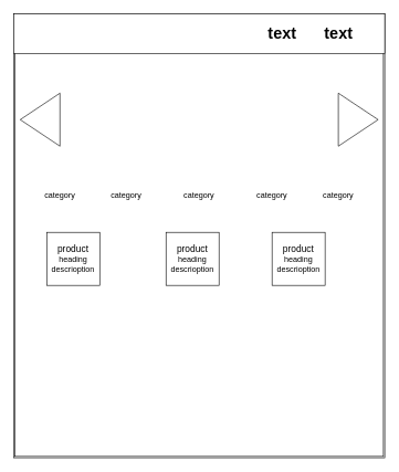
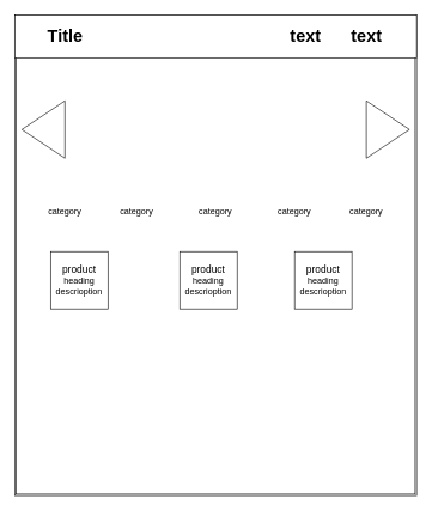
  <mxCell id="0" />
  <mxCell id="1" parent="0" />
  <mxCell id="2" value="" style="shape=ext;double=1;rounded=0;whiteSpace=wrap;html=1;" vertex="1" parent="1"><mxGeometry x="20" y="20" width="560" height="670" as="geometry" /></mxCell>
  <mxCell id="3" value="" style="rounded=0;whiteSpace=wrap;html=1;" vertex="1" parent="1"><mxGeometry x="20" y="20" width="560" height="60" as="geometry" /></mxCell>
+ <mxCell id="4" value="Title" style="text;strokeColor=none;fillColor=none;html=1;fontSize=24;fontStyle=1;verticalAlign=middle;align=center;" vertex="1" parent="1"><mxGeometry x="40" y="30" width="100" height="40" as="geometry" /></mxCell>
  <mxCell id="5" value="text" style="text;strokeColor=none;fillColor=none;html=1;fontSize=24;fontStyle=1;verticalAlign=middle;align=center;" vertex="1" parent="1"><mxGeometry x="375" y="30" width="100" height="40" as="geometry" /></mxCell>
  <mxCell id="6" value="text" style="text;strokeColor=none;fillColor=none;html=1;fontSize=24;fontStyle=1;verticalAlign=middle;align=center;" vertex="1" parent="1"><mxGeometry x="460" y="30" width="100" height="40" as="geometry" /></mxCell>
  <mxCell id="7" value="" style="triangle;whiteSpace=wrap;html=1;" vertex="1" parent="1"><mxGeometry x="510" y="140" width="60" height="80" as="geometry" /></mxCell>
  <mxCell id="8" value="" style="triangle;whiteSpace=wrap;html=1;rotation=-180;" vertex="1" parent="1"><mxGeometry x="30" y="140" width="60" height="80" as="geometry" /></mxCell>
  <mxCell id="9" value="category" style="text;html=1;strokeColor=none;fillColor=none;align=center;verticalAlign=middle;whiteSpace=wrap;rounded=0;" vertex="1" parent="1"><mxGeometry x="160" y="280" width="60" height="30" as="geometry" /></mxCell>
  <mxCell id="10" value="category" style="text;html=1;strokeColor=none;fillColor=none;align=center;verticalAlign=middle;whiteSpace=wrap;rounded=0;" vertex="1" parent="1"><mxGeometry x="60" y="280" width="60" height="30" as="geometry" /></mxCell>
  <mxCell id="11" value="category" style="text;html=1;strokeColor=none;fillColor=none;align=center;verticalAlign=middle;whiteSpace=wrap;rounded=0;" vertex="1" parent="1"><mxGeometry x="480" y="280" width="60" height="30" as="geometry" /></mxCell>
  <mxCell id="12" value="category" style="text;html=1;strokeColor=none;fillColor=none;align=center;verticalAlign=middle;whiteSpace=wrap;rounded=0;" vertex="1" parent="1"><mxGeometry x="380" y="280" width="60" height="30" as="geometry" /></mxCell>
  <mxCell id="13" value="category" style="text;html=1;strokeColor=none;fillColor=none;align=center;verticalAlign=middle;whiteSpace=wrap;rounded=0;" vertex="1" parent="1"><mxGeometry x="270" y="280" width="60" height="30" as="geometry" /></mxCell>
  <mxCell id="14" value="&lt;font style=&quot;font-size: 14px&quot;&gt;product&lt;/font&gt;&lt;br&gt;heading&lt;br&gt;descrioption" style="whiteSpace=wrap;html=1;aspect=fixed;" vertex="1" parent="1"><mxGeometry x="70" y="350" width="80" height="80" as="geometry" /></mxCell>
  <mxCell id="15" value="&lt;font style=&quot;font-size: 14px&quot;&gt;product&lt;/font&gt;&lt;br&gt;heading&lt;br&gt;descrioption" style="whiteSpace=wrap;html=1;aspect=fixed;" vertex="1" parent="1"><mxGeometry x="410" y="350" width="80" height="80" as="geometry" /></mxCell>
  <mxCell id="16" value="&lt;font style=&quot;font-size: 14px&quot;&gt;product&lt;/font&gt;&lt;br&gt;heading&lt;br&gt;descrioption" style="whiteSpace=wrap;html=1;aspect=fixed;" vertex="1" parent="1"><mxGeometry x="250" y="350" width="80" height="80" as="geometry" /></mxCell>
